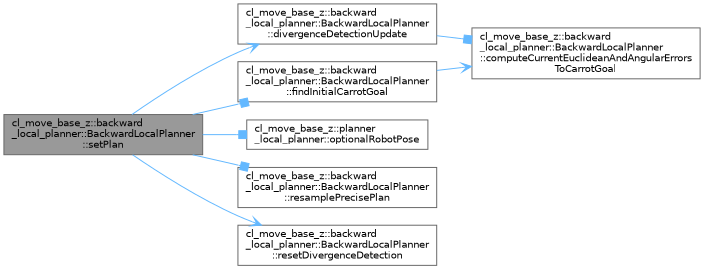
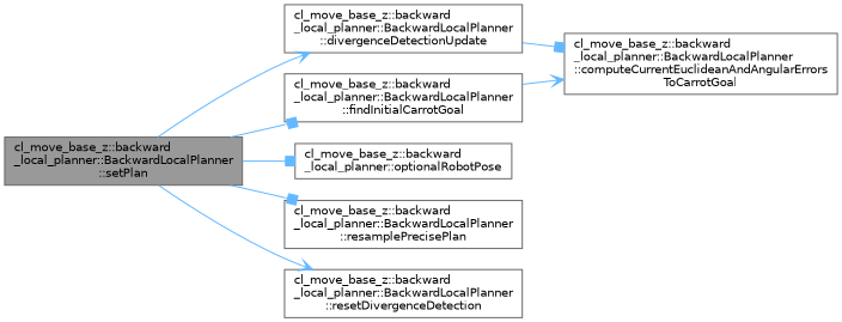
  digraph {
    rankdir=LR
    node [color=grey40 fillcolor=white fontname=Helvetica fontsize=10 shape=box style=filled]
    edge [color=steelblue1 fontname=Helvetica fontsize=10 labelfontname=Helvetica labelfontsize=10 style=solid arrowhead=box]
    n1 [color=gray40 fillcolor=grey60 fontcolor=black height=0.2 label="cl_move_base_z::backward\l_local_planner::BackwardLocalPlanner\l::setPlan" width=0.4]
    n2 [height=0.2 label="cl_move_base_z::backward\l_local_planner::BackwardLocalPlanner\l::divergenceDetectionUpdate" width=0.4]
    n3 [height=0.2 label="cl_move_base_z::backward\l_local_planner::BackwardLocalPlanner\l::findInitialCarrotGoal" width=0.4]
-   n4 [height=0.2 label="cl_move_base_z::planner\l_local_planner::optionalRobotPose" width=0.4]
+   n4 [height=0.2 label="cl_move_base_z::backward\l_local_planner::optionalRobotPose" width=0.4]
    n5 [height=0.2 label="cl_move_base_z::backward\l_local_planner::BackwardLocalPlanner\l::resamplePrecisePlan" width=0.4]
    n6 [height=0.2 label="cl_move_base_z::backward\l_local_planner::BackwardLocalPlanner\l::resetDivergenceDetection" width=0.4]
    n7 [height=0.2 label="cl_move_base_z::backward\l_local_planner::BackwardLocalPlanner\l::computeCurrentEuclideanAndAngularErrors\lToCarrotGoal" width=0.4]
    n1 -> n2 [arrowhead=vee]
    n1 -> n3
    n1 -> n4
    n1 -> n5
    n1 -> n6 [arrowhead=vee]
    n2 -> n7
    n3 -> n7 [arrowhead=vee]
  }
